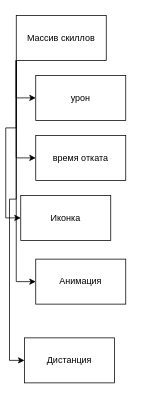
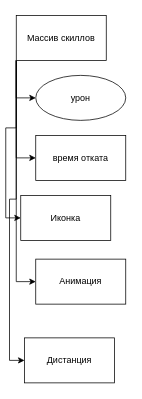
  <mxCell id="0" />
  <mxCell id="1" parent="0" />
  <mxCell id="2" style="edgeStyle=orthogonalEdgeStyle;rounded=0;orthogonalLoop=1;jettySize=auto;html=1;exitX=0;exitY=1;exitDx=0;exitDy=0;entryX=0;entryY=0.5;entryDx=0;entryDy=0;" edge="1" parent="1" source="7" target="8"><mxGeometry relative="1" as="geometry" /></mxCell>
  <mxCell id="3" style="edgeStyle=orthogonalEdgeStyle;rounded=0;orthogonalLoop=1;jettySize=auto;html=1;exitX=0;exitY=1;exitDx=0;exitDy=0;entryX=0;entryY=0.5;entryDx=0;entryDy=0;" edge="1" parent="1" source="7" target="9"><mxGeometry relative="1" as="geometry" /></mxCell>
  <mxCell id="4" style="edgeStyle=orthogonalEdgeStyle;rounded=0;orthogonalLoop=1;jettySize=auto;html=1;exitX=0;exitY=1;exitDx=0;exitDy=0;entryX=0;entryY=0.5;entryDx=0;entryDy=0;" edge="1" parent="1" source="7" target="10"><mxGeometry relative="1" as="geometry" /></mxCell>
  <mxCell id="5" style="edgeStyle=orthogonalEdgeStyle;rounded=0;orthogonalLoop=1;jettySize=auto;html=1;exitX=0;exitY=1;exitDx=0;exitDy=0;entryX=0;entryY=0.5;entryDx=0;entryDy=0;" edge="1" parent="1" source="7" target="11"><mxGeometry relative="1" as="geometry" /></mxCell>
  <mxCell id="6" style="edgeStyle=orthogonalEdgeStyle;rounded=0;orthogonalLoop=1;jettySize=auto;html=1;exitX=0;exitY=1;exitDx=0;exitDy=0;entryX=0;entryY=0.5;entryDx=0;entryDy=0;" edge="1" parent="1" source="7" target="12"><mxGeometry relative="1" as="geometry" /></mxCell>
  <mxCell id="7" value="Массив скиллов" style="rounded=0;whiteSpace=wrap;html=1;" vertex="1" parent="1"><mxGeometry x="20" y="20" width="120" height="60" as="geometry" /></mxCell>
- <mxCell id="8" value="урон" style="rounded=0;whiteSpace=wrap;html=1;" vertex="1" parent="1"><mxGeometry x="46" y="100" width="120" height="60" as="geometry" /></mxCell>
+ <mxCell id="8" value="урон" style="ellipse;whiteSpace=wrap;html=1;" vertex="1" parent="1"><mxGeometry x="46" y="100" width="120" height="60" as="geometry" /></mxCell>
  <mxCell id="9" value="время отката" style="rounded=0;whiteSpace=wrap;html=1;" vertex="1" parent="1"><mxGeometry x="46" y="180" width="120" height="60" as="geometry" /></mxCell>
  <mxCell id="10" value="Иконка" style="rounded=0;whiteSpace=wrap;html=1;" vertex="1" parent="1"><mxGeometry x="26" y="260" width="120" height="60" as="geometry" /></mxCell>
  <mxCell id="11" value="Анимация" style="rounded=0;whiteSpace=wrap;html=1;" vertex="1" parent="1"><mxGeometry x="46" y="345" width="120" height="60" as="geometry" /></mxCell>
  <mxCell id="12" value="Дистанция" style="rounded=0;whiteSpace=wrap;html=1;" vertex="1" parent="1"><mxGeometry x="31" y="450" width="120" height="60" as="geometry" /></mxCell>
